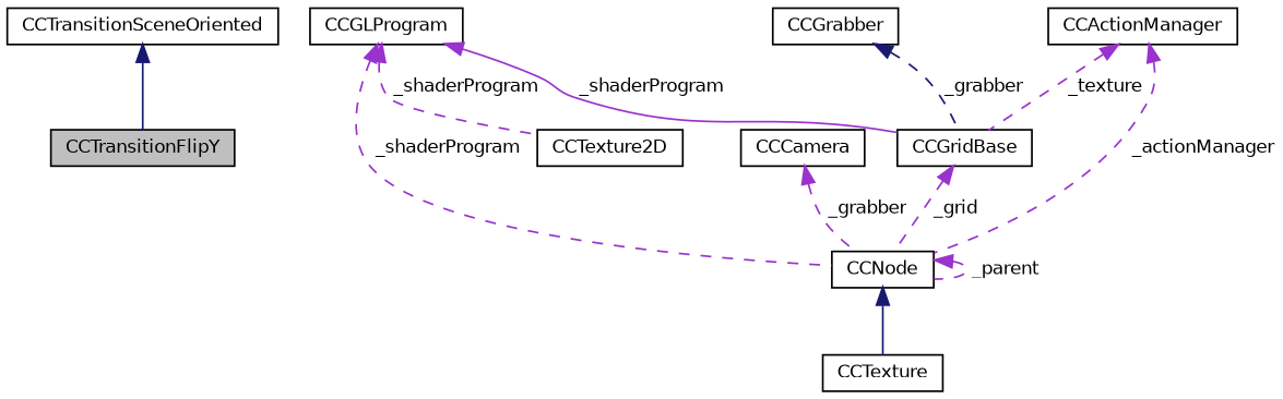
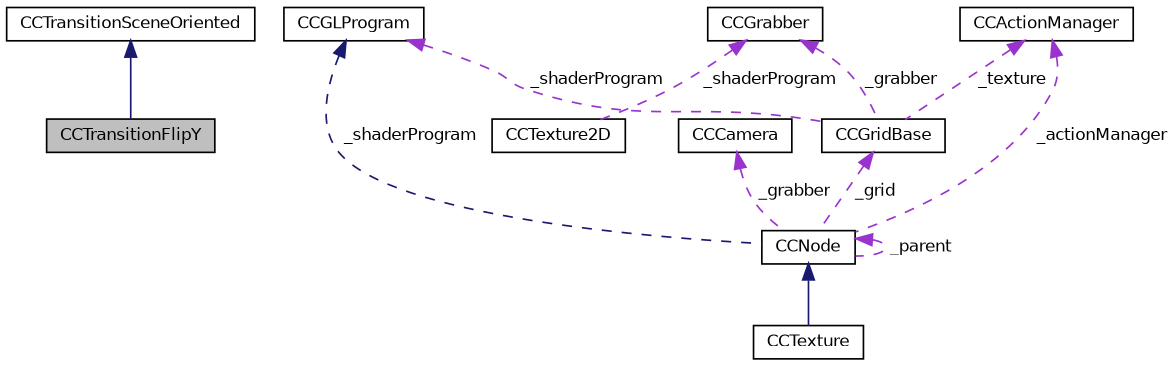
  digraph {
    fontname="DejaVu Sans"
    node [color=black fontname="DejaVu Sans" fontsize=10 shape=record]
    edge [color=darkorchid3 dir=back fontname="DejaVu Sans" fontsize=10 labelfontname=FreeSans labelfontsize=10 style=dashed]
    n1 [fillcolor=grey75 fontcolor=black height=0.2 label=CCTransitionFlipY style=filled width=0.4]
    n2 [height=0.2 label=CCTransitionSceneOriented width=0.4]
    n3 [height=0.2 label=CCTexture width=0.4]
    n4 [height=0.2 label=CCNode width=0.4]
    n5 [height=0.2 label=CCGridBase width=0.4]
    n6 [height=0.2 label=CCGrabber width=0.4]
    n7 [height=0.2 label=CCTexture2D width=0.4]
    n8 [height=0.2 label=CCGLProgram width=0.4]
    n9 [height=0.2 label=CCCamera width=0.4]
    n10 [height=0.2 label=CCActionManager width=0.4]
    n2 -> n1 [color=midnightblue style=solid]
    n4 -> n3 [color=midnightblue style=solid]
    n4 -> n4 [label=" _parent"]
    n5 -> n4 [label=" _grid"]
-   n6 -> n5 [color=midnightblue label=" _grabber"]
-   n8 -> n4 [label=" _shaderProgram"]
-   n8 -> n5 [label=" _shaderProgram" style=solid]
-   n8 -> n7 [label=" _shaderProgram"]
+   n6 -> n5 [label=" _grabber"]
+   n8 -> n4 [color=midnightblue label=" _shaderProgram"]
+   n8 -> n5 [label=" _shaderProgram"]
+   n6 -> n7 [label=" _shaderProgram"]
    n9 -> n4 [label=" _grabber"]
    n10 -> n4 [label=" _actionManager"]
    n10 -> n5 [label=" _texture"]
  }
